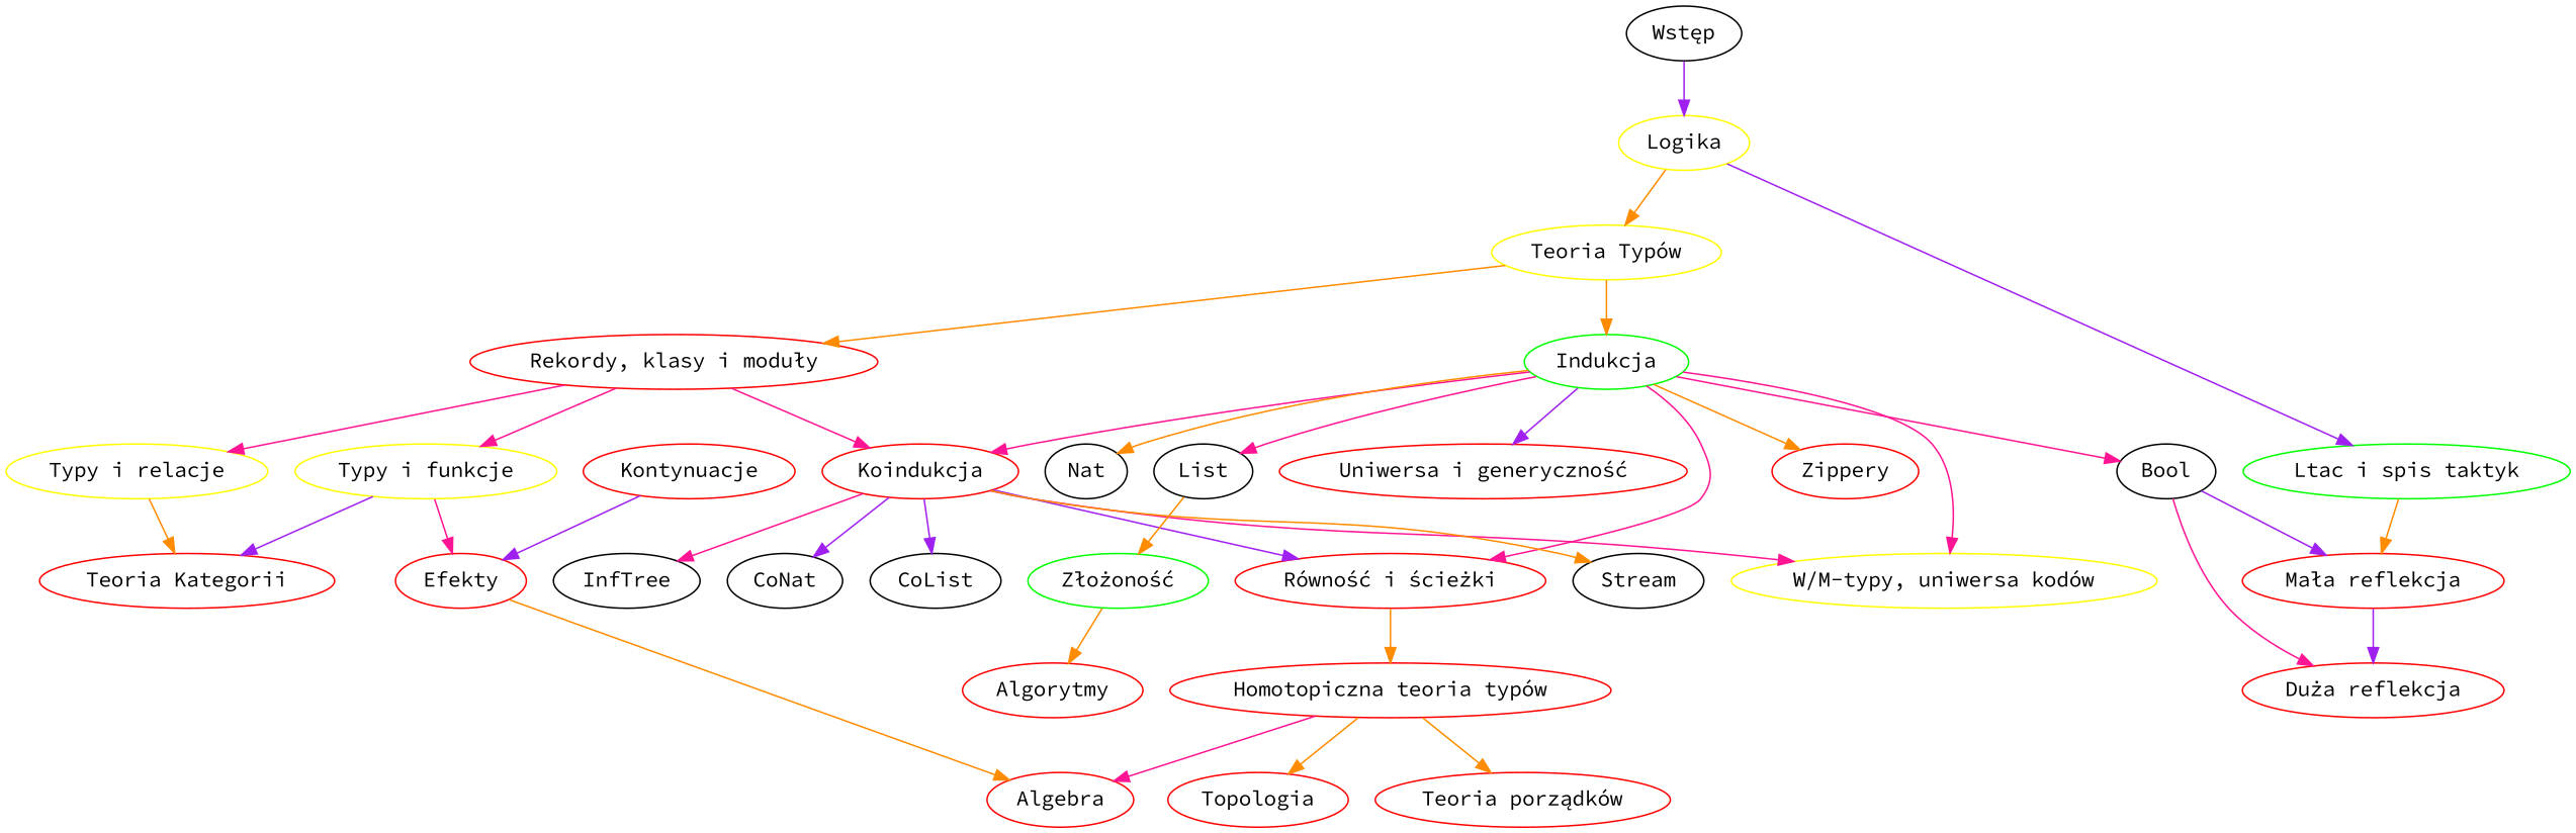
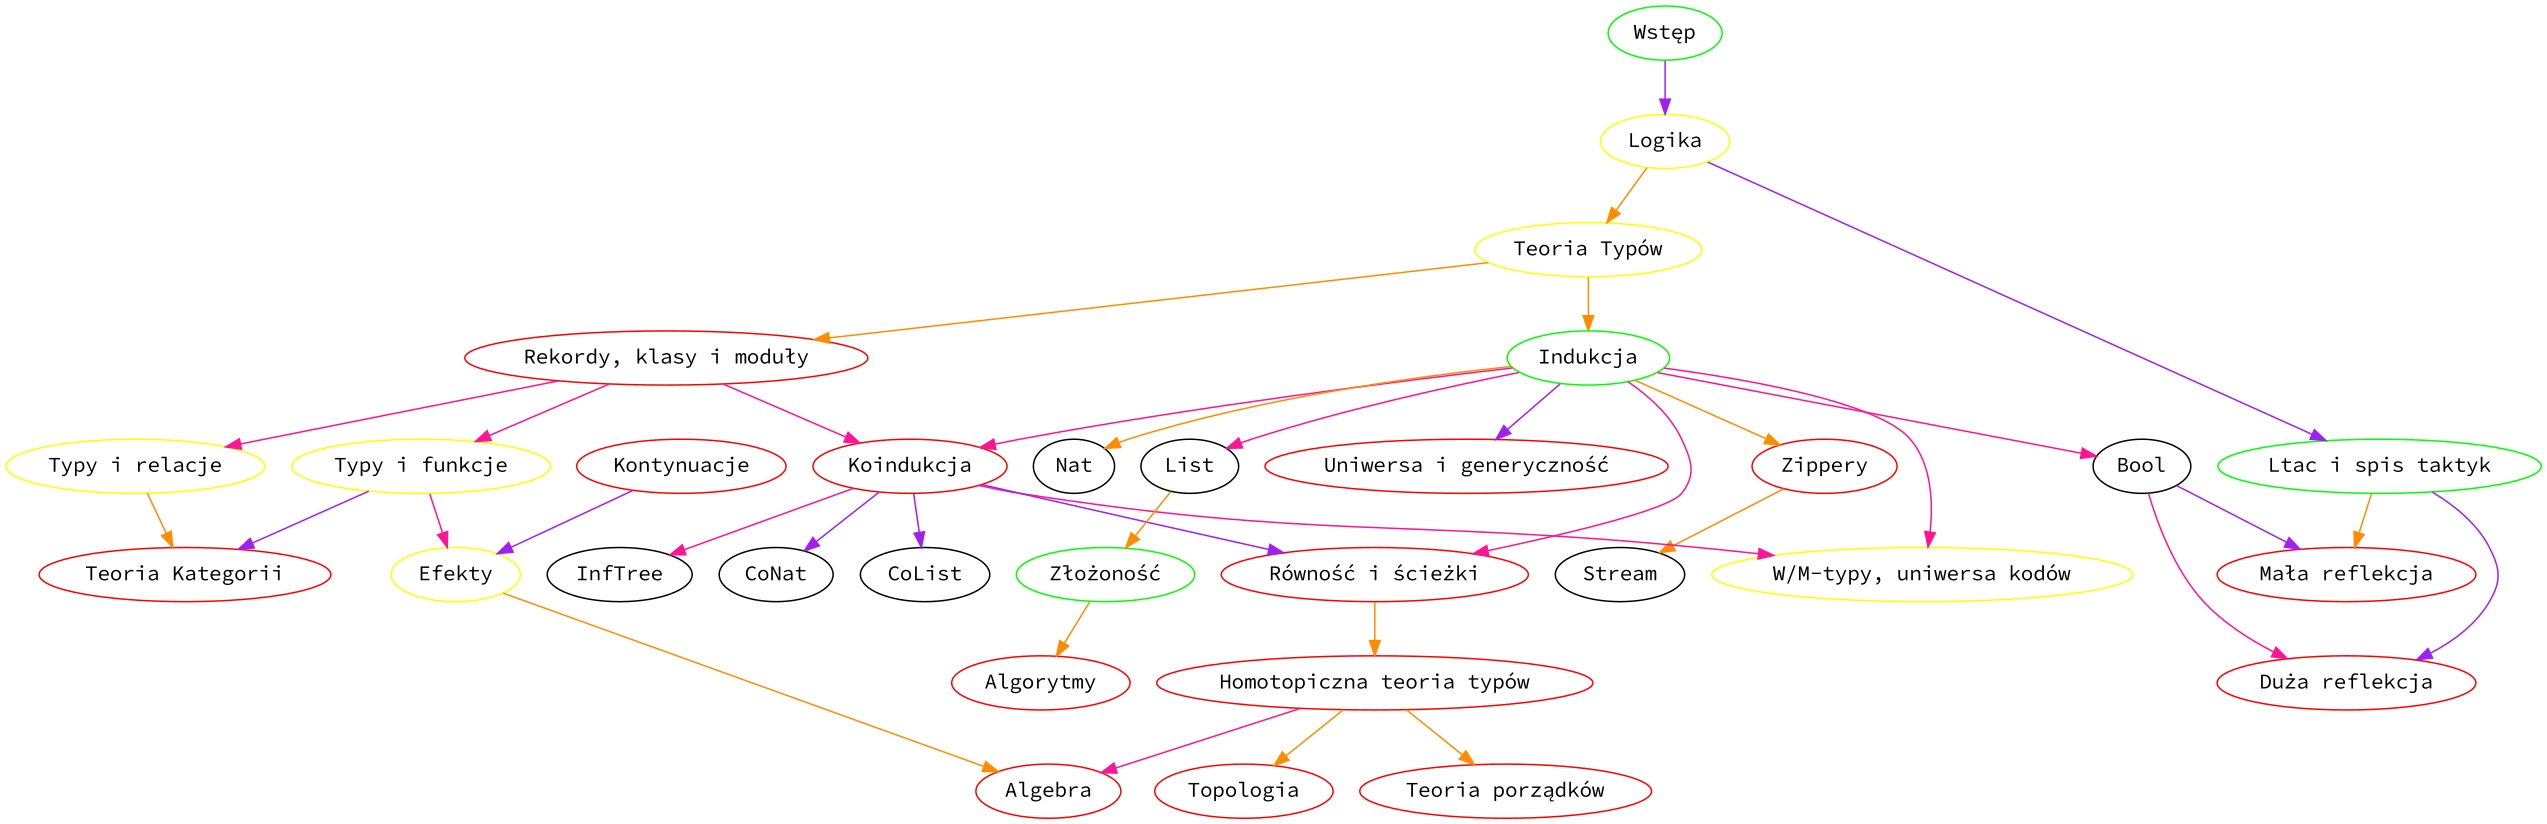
  digraph {
    fontname="Source Code Pro"
    node [color=red fontname="Source Code Pro"]
    edge [color=darkorange fontname="Source Code Pro"]
-   n1 [color=black label="Wstęp"]
+   n1 [color=green label="Wstęp"]
    n2 [color=yellow label=Logika]
    n3 [color=yellow label="Teoria Typów"]
    n4 [color=green label="Ltac i spis taktyk"]
    n5 [color=green label=Indukcja]
    n6 [label="Rekordy, klasy i moduły"]
    n7 [label="Mała reflekcja"]
    n8 [label="Duża reflekcja"]
    n9 [label=Zippery]
    n10 [label=Koindukcja]
    n11 [color=yellow label="W/M-typy, uniwersa kodów"]
    n12 [label="Uniwersa i generyczność"]
    n13 [label="Równość i ścieżki"]
    Bool [color=""]
    Nat [color=""]
    List [color=""]
    n17 [color=yellow label="Typy i funkcje"]
    n18 [color=yellow label="Typy i relacje"]
    CoNat [color=""]
    Stream [color=""]
    CoList [color=""]
    InfTree [color=""]
    n23 [label="Homotopiczna teoria typów"]
    n24 [color=green label="Złożoność"]
-   n25 [label=Efekty]
+   n25 [color=yellow label=Efekty]
    n26 [label="Teoria Kategorii"]
    n27 [label=Algebra]
    n28 [label="Teoria porządków"]
    n29 [label=Topologia]
    n30 [label=Kontynuacje]
    n31 [label=Algorytmy]
    n1 -> n2 [color=purple]
    n2 -> n3
    n2 -> n4 [color=purple]
    n3 -> n5
    n3 -> n6
    n4 -> n7
-   n7 -> n8 [color=purple]
+   n4 -> n8 [color=purple]
    n5 -> n9
    n5 -> n10 [color=deeppink]
    n5 -> n11 [color=deeppink]
    n5 -> n12 [color=purple]
    n5 -> n13 [color=deeppink]
    n5 -> Bool [color=deeppink]
    n5 -> Nat
    n5 -> List [color=deeppink]
    n6 -> n10 [color=deeppink]
    n6 -> n17 [color=deeppink]
    n6 -> n18 [color=deeppink]
    n10 -> n11 [color=deeppink]
    n10 -> n13 [color=purple]
    n10 -> CoNat [color=purple]
-   n10 -> Stream
+   n9 -> Stream
    n10 -> CoList [color=purple]
    n10 -> InfTree [color=deeppink]
    n13 -> n23
    Bool -> n7 [color=purple]
    Bool -> n8 [color=deeppink]
    List -> n24
    n17 -> n25 [color=deeppink]
    n17 -> n26 [color=purple]
    n18 -> n26
    n23 -> n27 [color=deeppink]
    n23 -> n28
    n23 -> n29
    n24 -> n31
    n25 -> n27
    n30 -> n25 [color=purple]
  }
